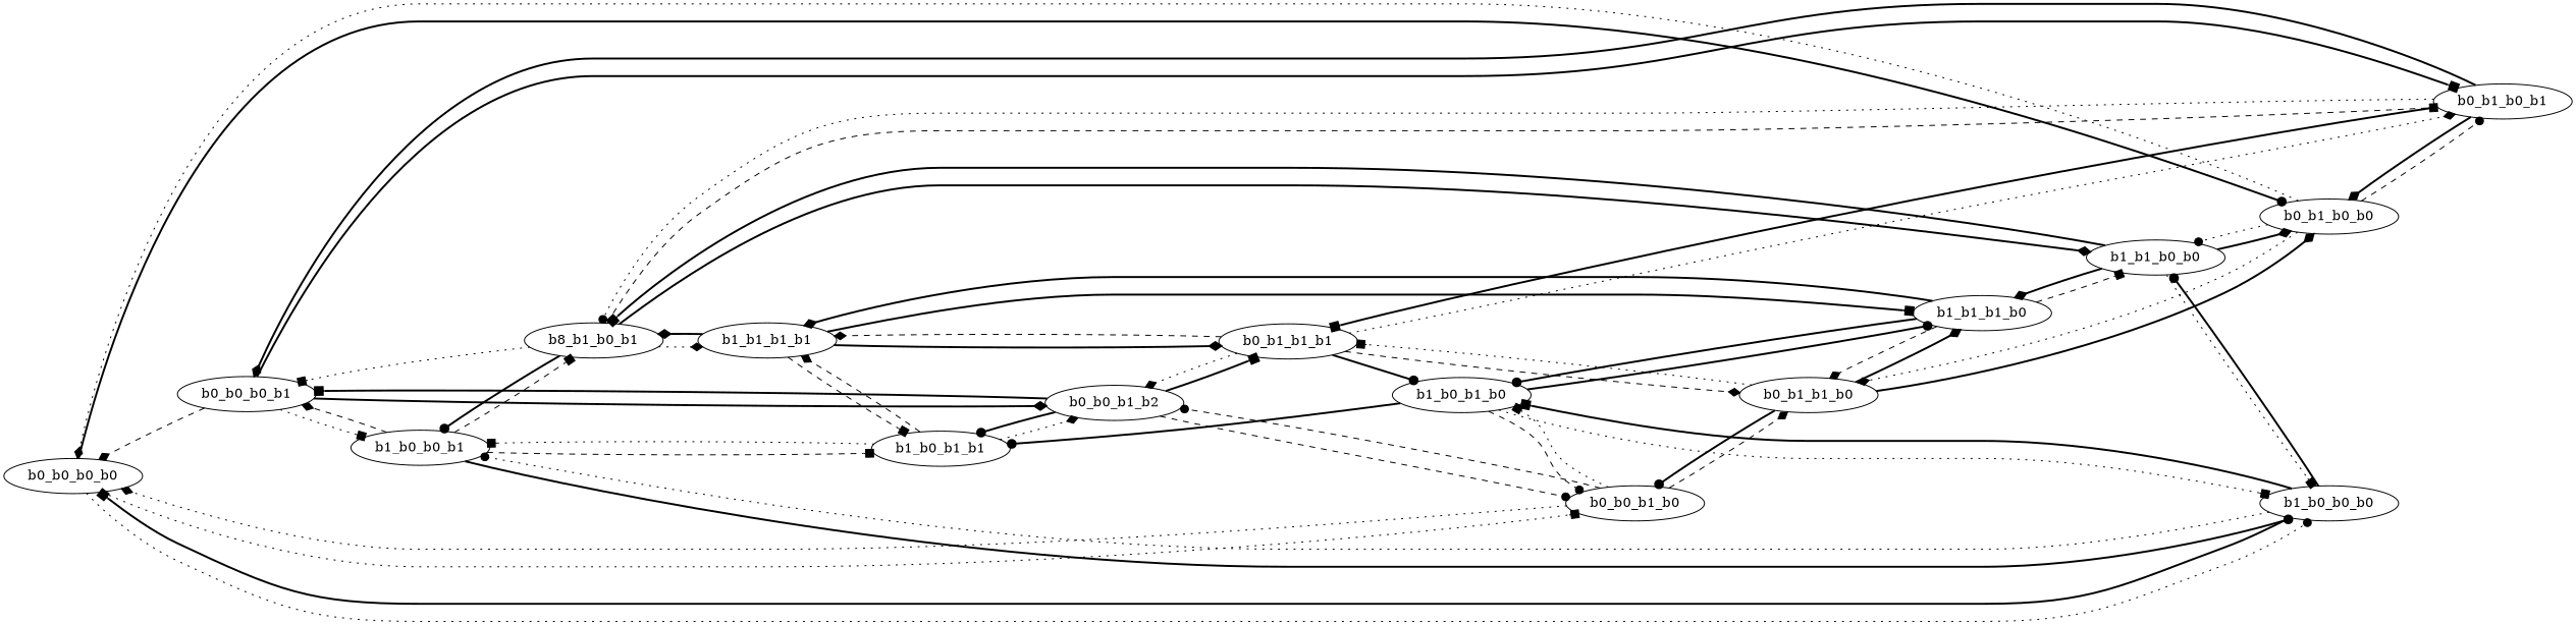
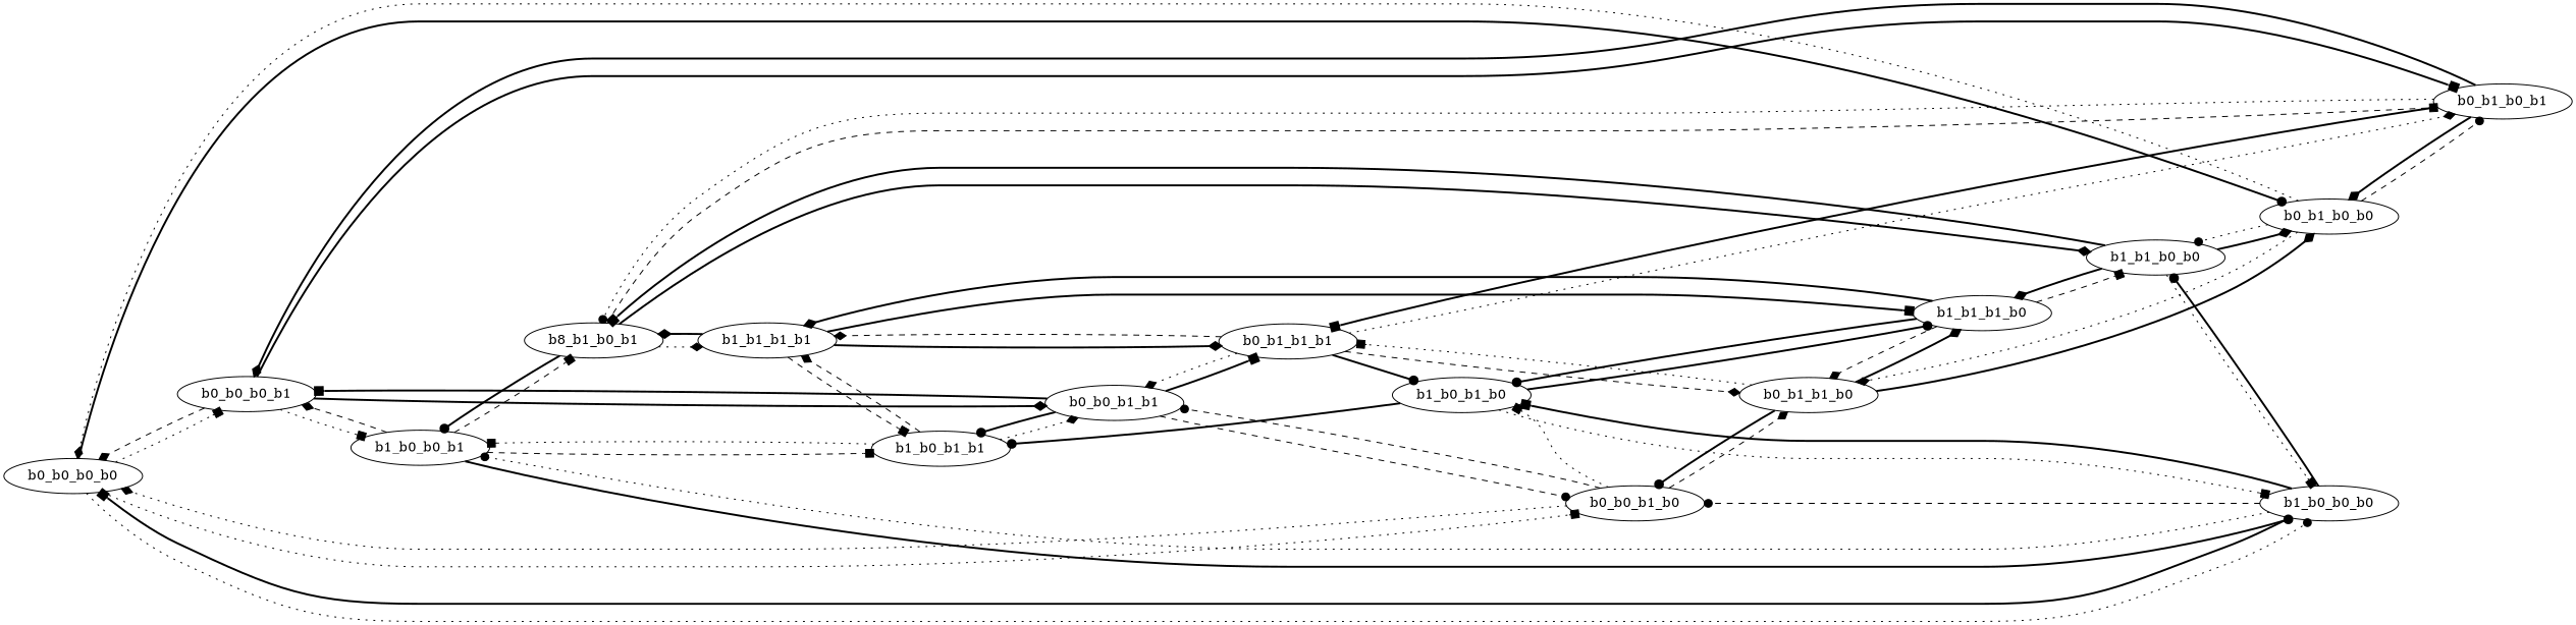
  digraph {
    rankdir=LR
    edge [arrowhead=diamond channel=in send=f style=bold]
    b0_b0_b0_b0
    b0_b0_b0_b1
    b0_b0_b1_b0
    b0_b1_b0_b0
    b1_b0_b0_b0
-   b0_b0_b1_b1 [label=b0_b0_b1_b2]
+   b0_b0_b1_b1
    b0_b1_b0_b1
    b1_b0_b0_b1
    b0_b1_b1_b0
    b1_b0_b1_b0
    b1_b1_b0_b0
    b1_b0_b1_b1
    b0_b1_b1_b1
    n14 [label=b8_b1_b0_b1]
    b1_b1_b1_b0
    b1_b1_b1_b1
-   n14 -> b0_b0_b0_b1 [arrowhead=box style=dotted]
+   b0_b0_b0_b0 -> b0_b0_b0_b1 [arrowhead=box style=dotted]
    b0_b0_b0_b0 -> b0_b0_b1_b0 [arrowhead=box style=dotted]
    b0_b0_b0_b0 -> b0_b1_b0_b0 [arrowhead=dot]
    b0_b0_b0_b0 -> b1_b0_b0_b0 [arrowhead=dot style=dotted]
    b0_b0_b0_b1 -> b0_b0_b0_b0 [channel=out send=t style=dashed]
    b0_b0_b0_b1 -> b0_b0_b1_b1
    b0_b0_b0_b1 -> b0_b1_b0_b1 [arrowhead=box]
    b0_b0_b0_b1 -> b1_b0_b0_b1 [arrowhead=box style=dotted]
    b0_b0_b1_b0 -> b0_b0_b0_b0 [channel=out send=t style=dotted]
    b0_b0_b1_b0 -> b0_b0_b1_b1 [arrowhead=dot style=dashed]
    b0_b0_b1_b0 -> b0_b1_b1_b0 [style=dashed]
    b0_b0_b1_b0 -> b1_b0_b1_b0 [arrowhead=box style=dotted]
    b0_b1_b0_b0 -> b0_b0_b0_b0 [channel=out send=t style=dotted]
    b0_b1_b0_b0 -> b0_b1_b0_b1 [arrowhead=dot style=dashed]
    b0_b1_b0_b0 -> b0_b1_b1_b0 [style=dotted]
    b0_b1_b0_b0 -> b1_b1_b0_b0 [arrowhead=dot style=dotted]
    b1_b0_b0_b0 -> b0_b0_b0_b0 [arrowhead=box channel=out send=t]
    b1_b0_b0_b0 -> b1_b0_b0_b1 [arrowhead=dot style=dotted]
    b1_b0_b0_b0 -> b1_b0_b1_b0 [arrowhead=box]
    b1_b0_b0_b0 -> b1_b1_b0_b0 [arrowhead=dot]
    b0_b0_b1_b1 -> b0_b0_b0_b1 [arrowhead=box channel=out send=t]
    b0_b0_b1_b1 -> b0_b0_b1_b0 [arrowhead=dot channel=out send=t style=dashed]
    b0_b0_b1_b1 -> b1_b0_b1_b1 [arrowhead=dot]
    b0_b0_b1_b1 -> b0_b1_b1_b1 [arrowhead=box]
    b0_b1_b0_b1 -> b0_b0_b0_b1 [channel=out send=t]
    b0_b1_b0_b1 -> b0_b1_b0_b0 [channel=out send=t]
    b0_b1_b0_b1 -> b0_b1_b1_b1 [arrowhead=box]
    b0_b1_b0_b1 -> n14 [arrowhead=dot style=dotted]
    b1_b0_b0_b1 -> b0_b0_b0_b1 [channel=out send=t style=dashed]
    b1_b0_b0_b1 -> b1_b0_b0_b0 [arrowhead=dot channel=out send=t]
    b1_b0_b0_b1 -> b1_b0_b1_b1 [arrowhead=box style=dashed]
    b1_b0_b0_b1 -> n14 [arrowhead=box style=dashed]
    b0_b1_b1_b0 -> b0_b0_b1_b0 [arrowhead=dot channel=out send=t]
    b0_b1_b1_b0 -> b0_b1_b0_b0 [channel=out send=t]
    b0_b1_b1_b0 -> b0_b1_b1_b1 [arrowhead=box style=dotted]
    b0_b1_b1_b0 -> b1_b1_b1_b0
-   b1_b0_b1_b0 -> b0_b0_b1_b0 [arrowhead=dot channel=out send=t style=dashed]
+   b1_b0_b0_b0 -> b0_b0_b1_b0 [arrowhead=dot channel=out send=t style=dashed]
    b1_b0_b1_b0 -> b1_b0_b0_b0 [arrowhead=box channel=out send=t style=dotted]
    b1_b0_b1_b0 -> b1_b0_b1_b1 [arrowhead=dot]
    b1_b0_b1_b0 -> b1_b1_b1_b0 [arrowhead=dot]
    b1_b1_b0_b0 -> b0_b1_b0_b0 [channel=out send=t]
    b1_b1_b0_b0 -> b1_b0_b0_b0 [arrowhead=box channel=out send=t style=dotted]
    b1_b1_b0_b0 -> n14 [arrowhead=box]
    b1_b1_b0_b0 -> b1_b1_b1_b0
    b1_b0_b1_b1 -> b0_b0_b1_b1 [channel=out send=t style=dotted]
    b1_b0_b1_b1 -> b1_b0_b0_b1 [arrowhead=box channel=out send=t style=dotted]
    b1_b0_b1_b1 -> b1_b1_b1_b1 [style=dashed]
    b0_b1_b1_b1 -> b0_b0_b1_b1 [channel=out send=t style=dotted]
    b0_b1_b1_b1 -> b0_b1_b0_b1 [channel=out send=t style=dotted]
    b0_b1_b1_b1 -> b0_b1_b1_b0 [channel=out send=t style=dashed]
    b0_b1_b1_b1 -> b1_b0_b1_b0 [arrowhead=dot channel=out send=t]
    b0_b1_b1_b1 -> b1_b1_b1_b1 [style=dashed]
    n14 -> b0_b1_b0_b1 [arrowhead=box channel=out send=t style=dashed]
    n14 -> b1_b0_b0_b1 [arrowhead=dot channel=out send=t]
    n14 -> b1_b1_b0_b0 [channel=out send=t]
    n14 -> b1_b1_b1_b1 [style=dotted]
    b1_b1_b1_b0 -> b0_b1_b1_b0 [channel=out send=t style=dashed]
    b1_b1_b1_b0 -> b1_b0_b1_b0 [arrowhead=dot channel=out send=t]
    b1_b1_b1_b0 -> b1_b1_b0_b0 [arrowhead=box channel=out send=t style=dashed]
    b1_b1_b1_b0 -> b1_b1_b1_b1
    b1_b1_b1_b1 -> b1_b0_b1_b1 [arrowhead=box channel=out send=t style=dashed]
    b1_b1_b1_b1 -> b0_b1_b1_b1 [channel=out send=t]
    b1_b1_b1_b1 -> n14 [channel=out send=t]
    b1_b1_b1_b1 -> b1_b1_b1_b0 [arrowhead=box channel=out send=t]
  }
